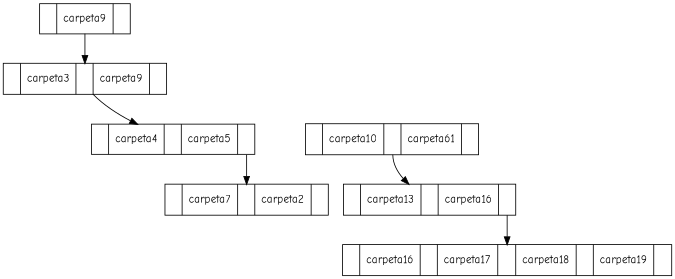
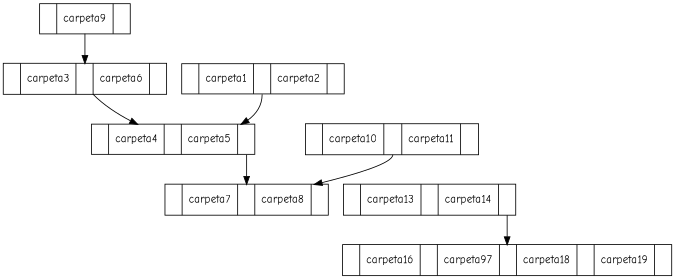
  digraph {
    fontname="Comic Neue"
    node [fontname="Comic Neue" shape=record]
    edge [fontname="Comic Neue" tailport=P0]
    n1 [label="<P1>|carpeta9|<P1>"]
-   n2 [label="<PO>|carpeta3|<P1>|carpeta9|<P2>"]
+   n2 [label="<PO>|carpeta3|<P1>|carpeta6|<P2>"]
    n3 [label="<PO>|carpeta4|<P1>|carpeta5|<P2>"]
-   n5 [label="<PO>|carpeta7|<P1>|carpeta2|<P2>"]
-   n6 [label="<PO>|carpeta10|<P1>|carpeta61|<P2>"]
-   n7 [label="<PO>|carpeta13|<P1>|carpeta16|<P2>"]
-   n8 [label="<PO>|carpeta16|<P1>|carpeta17|<P2>|carpeta18|<P3>|carpeta19|<P4>"]
+   n4 [label="<PO>|carpeta1|<P1>|carpeta2|<P2>"]
+   n5 [label="<PO>|carpeta7|<P1>|carpeta8|<P2>"]
+   n6 [label="<PO>|carpeta10|<P1>|carpeta11|<P2>"]
+   n7 [label="<PO>|carpeta13|<P1>|carpeta14|<P2>"]
+   n8 [label="<PO>|carpeta16|<P1>|carpeta97|<P2>|carpeta18|<P3>|carpeta19|<P4>"]
    n1 -> n2
    n2 -> n3
    n3 -> n5 [tailport=P2]
-   n6 -> n7 [tailport=P1]
+   n4 -> n3 [tailport=P1]
+   n6 -> n5 [tailport=P1]
    n7 -> n8 [tailport=P2]
  }
